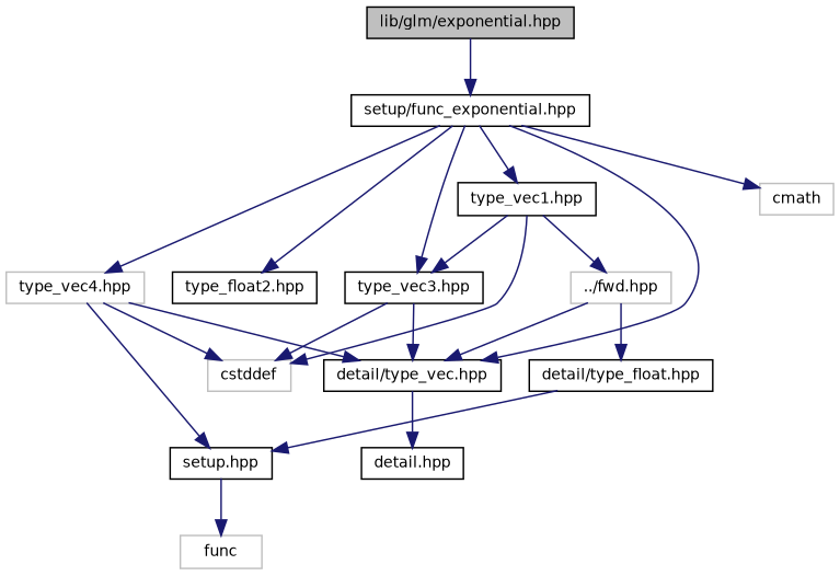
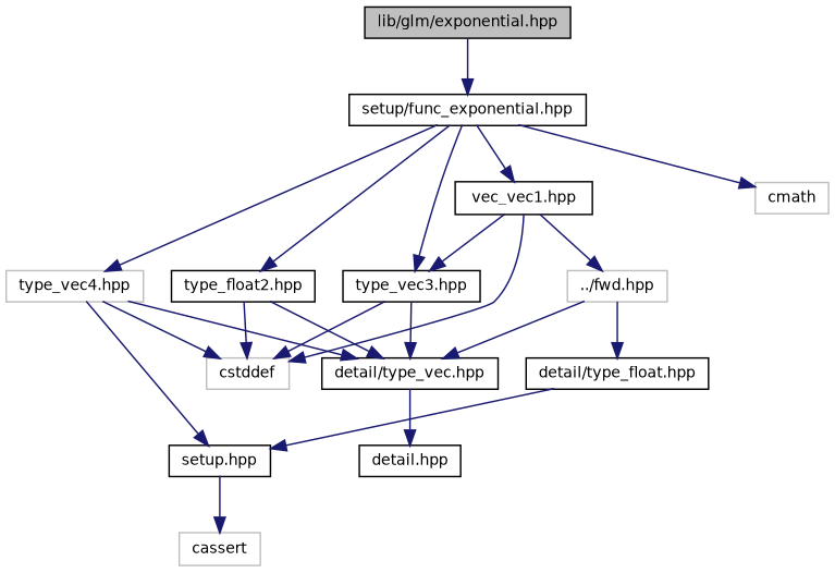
  digraph {
    node [color=black fillcolor=white fontname=Helvetica fontsize=10 shape=record style=filled]
    edge [color=midnightblue fontname=Helvetica fontsize=10 labelfontname=Helvetica labelfontsize=10 style=solid]
    n1 [fillcolor=grey75 fontcolor=black height=0.2 label="lib/glm/exponential.hpp" width=0.4]
    n2 [height=0.2 label="setup/func_exponential.hpp" width=0.4]
-   n3 [height=0.2 label="type_vec1.hpp" width=0.4]
+   n3 [height=0.2 label="vec_vec1.hpp" width=0.4]
    n4 [height=0.2 label="type_float2.hpp" width=0.4]
    n5 [height=0.2 label="type_vec3.hpp" width=0.4]
    n6 [color=grey75 height=0.2 label="type_vec4.hpp" width=0.4]
    n7 [color=grey75 height=0.2 label=cmath width=0.4]
    n8 [color=grey75 height=0.2 label="../fwd.hpp" width=0.4]
    n9 [color=grey75 height=0.2 label=cstddef width=0.4]
    n10 [height=0.2 label="detail/type_vec.hpp" width=0.4]
    n11 [height=0.2 label="setup.hpp" width=0.4]
    n12 [height=0.2 label="detail/type_float.hpp" width=0.4]
    n13 [height=0.2 label="detail.hpp" width=0.4]
-   n14 [color=grey75 height=0.2 label=func width=0.4]
+   n14 [color=grey75 height=0.2 label=cassert width=0.4]
    n1 -> n2
    n2 -> n3
    n2 -> n4
    n2 -> n5
    n2 -> n6
    n2 -> n7
    n3 -> n5
    n3 -> n8
    n3 -> n9
-   n2 -> n10
+   n4 -> n9
+   n4 -> n10
    n5 -> n9
    n5 -> n10
    n6 -> n9
    n6 -> n10
    n6 -> n11
    n8 -> n10
    n8 -> n12
    n10 -> n13
    n11 -> n14
    n12 -> n11
  }
